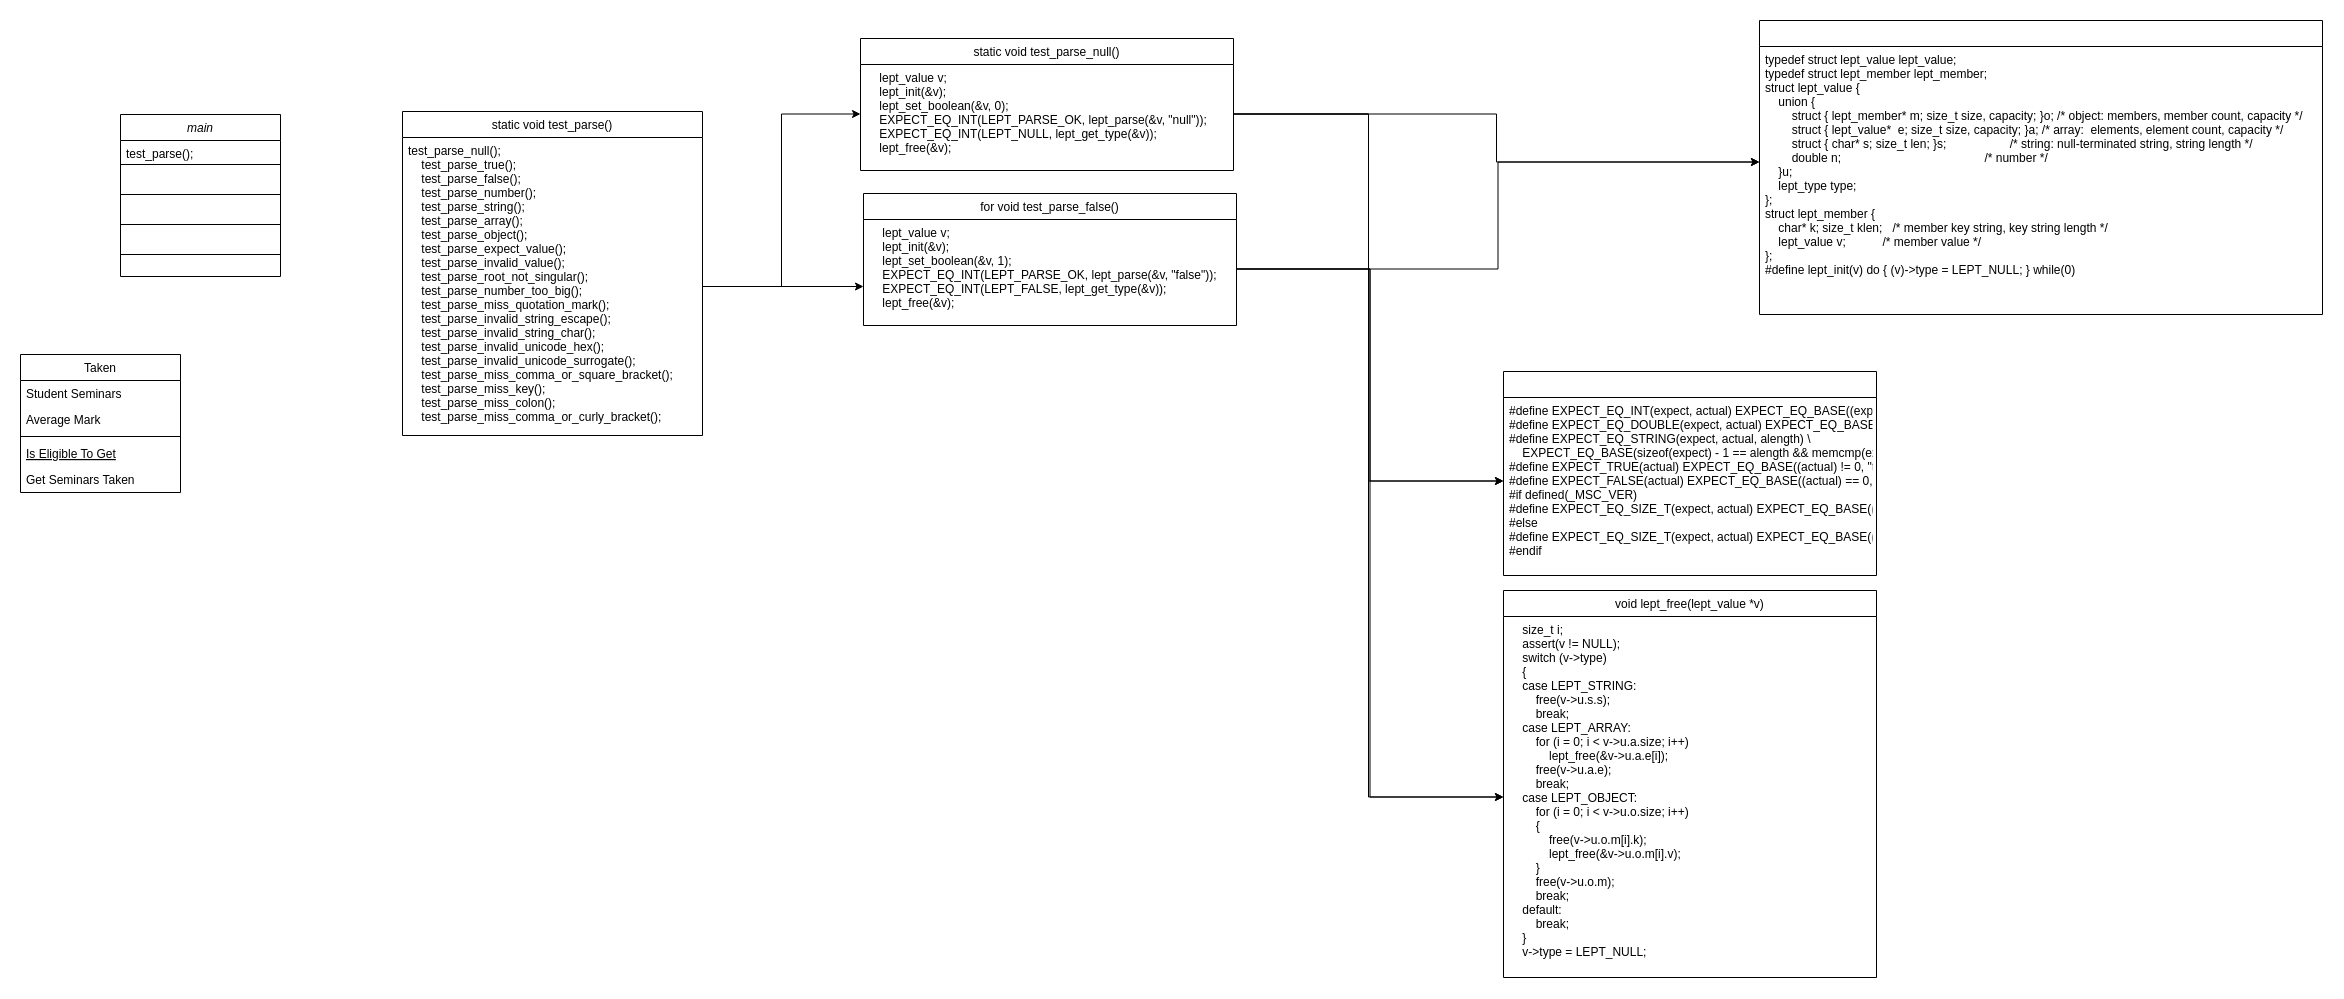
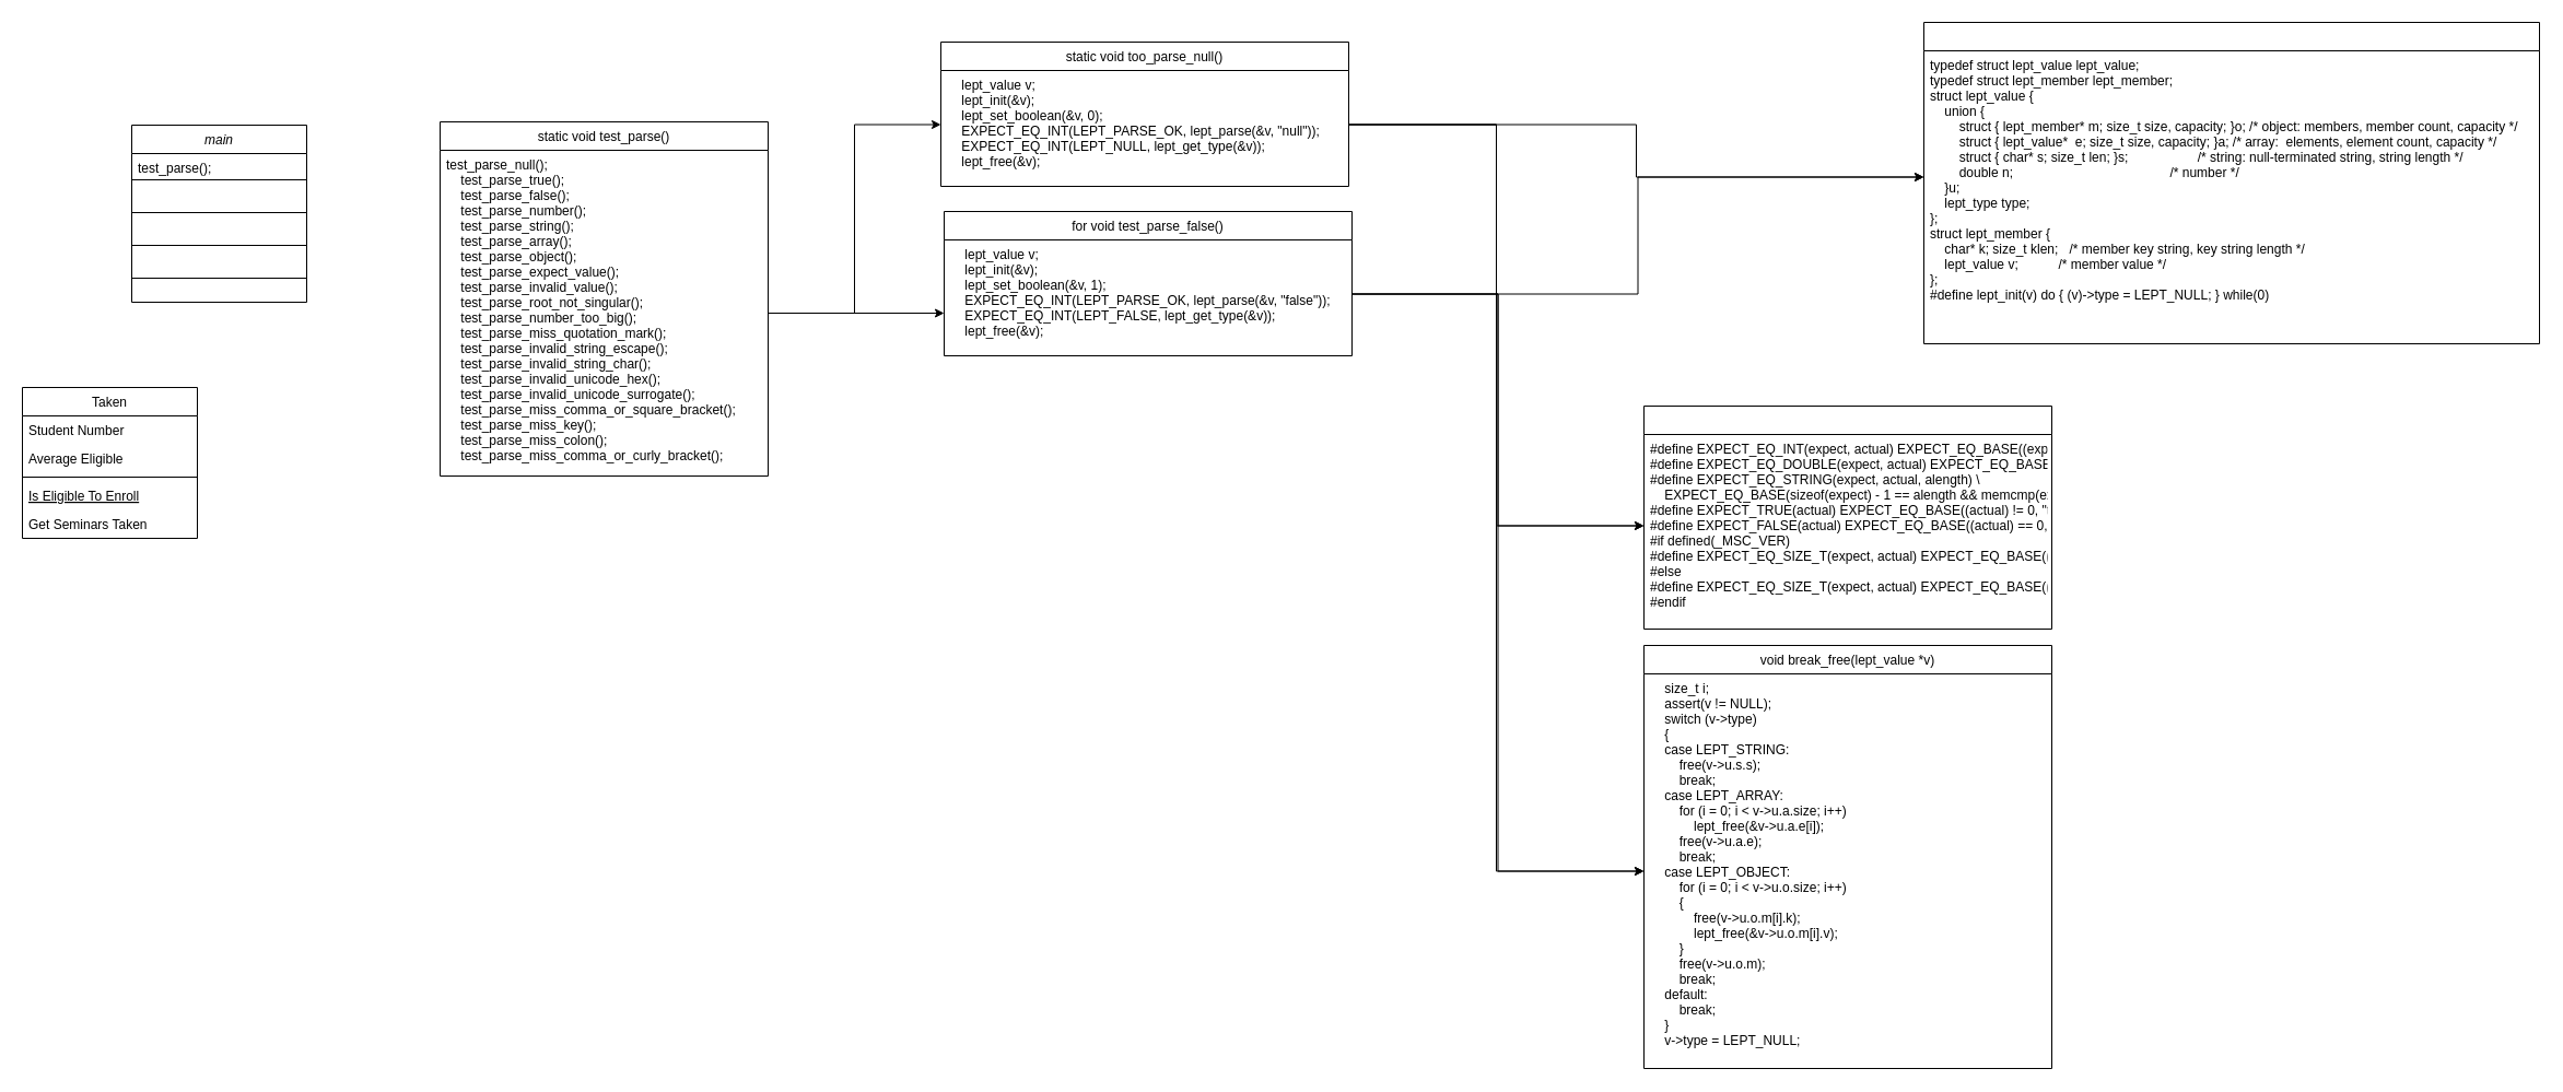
  <mxCell id="0" />
  <mxCell id="1" parent="0" />
  <mxCell id="2" value="main" style="swimlane;fontStyle=2;align=center;verticalAlign=top;childLayout=stackLayout;horizontal=1;startSize=26;horizontalStack=0;resizeParent=1;resizeLast=0;collapsible=1;marginBottom=0;rounded=0;shadow=0;strokeWidth=1;" parent="1" vertex="1"><mxGeometry x="120" y="114" width="160" height="162" as="geometry"><mxRectangle x="230" y="140" width="160" height="26" as="alternateBounds" /></mxGeometry></mxCell>
  <mxCell id="3" value="test_parse();" style="text;align=left;verticalAlign=top;spacingLeft=4;spacingRight=4;overflow=hidden;rotatable=0;points=[[0,0.5],[1,0.5]];portConstraint=eastwest;rounded=0;shadow=0;html=0;" parent="2" vertex="1"><mxGeometry y="26" width="160" height="24" as="geometry" /></mxCell>
  <mxCell id="4" value="&#10;&#10;&#10;" style="text;align=left;verticalAlign=top;spacingLeft=4;spacingRight=4;overflow=hidden;rotatable=0;points=[[0,0.5],[1,0.5]];portConstraint=eastwest;rounded=0;shadow=0;html=0;strokeColor=default;" vertex="1" parent="2"><mxGeometry y="50" width="160" height="30" as="geometry" /></mxCell>
  <mxCell id="5" value="&#10;&#10;&#10;" style="text;align=left;verticalAlign=top;spacingLeft=4;spacingRight=4;overflow=hidden;rotatable=0;points=[[0,0.5],[1,0.5]];portConstraint=eastwest;rounded=0;shadow=0;html=0;strokeColor=default;" parent="2" vertex="1"><mxGeometry y="80" width="160" height="30" as="geometry" /></mxCell>
  <mxCell id="6" value="&#10;&#10;&#10;" style="text;align=left;verticalAlign=top;spacingLeft=4;spacingRight=4;overflow=hidden;rotatable=0;points=[[0,0.5],[1,0.5]];portConstraint=eastwest;rounded=0;shadow=0;html=0;strokeColor=default;" vertex="1" parent="2"><mxGeometry y="110" width="160" height="30" as="geometry" /></mxCell>
  <mxCell id="7" value="Taken" style="swimlane;fontStyle=0;align=center;verticalAlign=top;childLayout=stackLayout;horizontal=1;startSize=26;horizontalStack=0;resizeParent=1;resizeLast=0;collapsible=1;marginBottom=0;rounded=0;shadow=0;strokeWidth=1;" parent="1" vertex="1"><mxGeometry x="20" y="354" width="160" height="138" as="geometry"><mxRectangle x="130" y="380" width="160" height="26" as="alternateBounds" /></mxGeometry></mxCell>
- <mxCell id="8" value="Student Seminars" style="text;align=left;verticalAlign=top;spacingLeft=4;spacingRight=4;overflow=hidden;rotatable=0;points=[[0,0.5],[1,0.5]];portConstraint=eastwest;" parent="7" vertex="1"><mxGeometry y="26" width="160" height="26" as="geometry" /></mxCell>
- <mxCell id="9" value="Average Mark" style="text;align=left;verticalAlign=top;spacingLeft=4;spacingRight=4;overflow=hidden;rotatable=0;points=[[0,0.5],[1,0.5]];portConstraint=eastwest;rounded=0;shadow=0;html=0;" parent="7" vertex="1"><mxGeometry y="52" width="160" height="26" as="geometry" /></mxCell>
+ <mxCell id="8" value="Student Number" style="text;align=left;verticalAlign=top;spacingLeft=4;spacingRight=4;overflow=hidden;rotatable=0;points=[[0,0.5],[1,0.5]];portConstraint=eastwest;" parent="7" vertex="1"><mxGeometry y="26" width="160" height="26" as="geometry" /></mxCell>
+ <mxCell id="9" value="Average Eligible" style="text;align=left;verticalAlign=top;spacingLeft=4;spacingRight=4;overflow=hidden;rotatable=0;points=[[0,0.5],[1,0.5]];portConstraint=eastwest;rounded=0;shadow=0;html=0;" parent="7" vertex="1"><mxGeometry y="52" width="160" height="26" as="geometry" /></mxCell>
  <mxCell id="10" value="" style="line;html=1;strokeWidth=1;align=left;verticalAlign=middle;spacingTop=-1;spacingLeft=3;spacingRight=3;rotatable=0;labelPosition=right;points=[];portConstraint=eastwest;" parent="7" vertex="1"><mxGeometry y="78" width="160" height="8" as="geometry" /></mxCell>
- <mxCell id="11" value="Is Eligible To Get" style="text;align=left;verticalAlign=top;spacingLeft=4;spacingRight=4;overflow=hidden;rotatable=0;points=[[0,0.5],[1,0.5]];portConstraint=eastwest;fontStyle=4" parent="7" vertex="1"><mxGeometry y="86" width="160" height="26" as="geometry" /></mxCell>
+ <mxCell id="11" value="Is Eligible To Enroll" style="text;align=left;verticalAlign=top;spacingLeft=4;spacingRight=4;overflow=hidden;rotatable=0;points=[[0,0.5],[1,0.5]];portConstraint=eastwest;fontStyle=4" parent="7" vertex="1"><mxGeometry y="86" width="160" height="26" as="geometry" /></mxCell>
  <mxCell id="12" value="Get Seminars Taken" style="text;align=left;verticalAlign=top;spacingLeft=4;spacingRight=4;overflow=hidden;rotatable=0;points=[[0,0.5],[1,0.5]];portConstraint=eastwest;" parent="7" vertex="1"><mxGeometry y="112" width="160" height="26" as="geometry" /></mxCell>
  <mxCell id="13" value="static void test_parse()" style="swimlane;fontStyle=0;align=center;verticalAlign=top;childLayout=stackLayout;horizontal=1;startSize=26;horizontalStack=0;resizeParent=1;resizeLast=0;collapsible=1;marginBottom=0;rounded=0;shadow=0;strokeWidth=1;" parent="1" vertex="1"><mxGeometry x="402" y="111" width="300" height="324" as="geometry"><mxRectangle x="550" y="140" width="160" height="26" as="alternateBounds" /></mxGeometry></mxCell>
  <mxCell id="14" value="test_parse_null();&#10;    test_parse_true();&#10;    test_parse_false();&#10;    test_parse_number();&#10;    test_parse_string();&#10;    test_parse_array();&#10;    test_parse_object();&#10;    test_parse_expect_value();&#10;    test_parse_invalid_value();&#10;    test_parse_root_not_singular();&#10;    test_parse_number_too_big();&#10;    test_parse_miss_quotation_mark();&#10;    test_parse_invalid_string_escape();&#10;    test_parse_invalid_string_char();&#10;    test_parse_invalid_unicode_hex();&#10;    test_parse_invalid_unicode_surrogate();&#10;    test_parse_miss_comma_or_square_bracket();&#10;    test_parse_miss_key();&#10;    test_parse_miss_colon();&#10;    test_parse_miss_comma_or_curly_bracket();" style="text;align=left;verticalAlign=top;spacingLeft=4;spacingRight=4;overflow=hidden;rotatable=0;points=[[0,0.5],[1,0.5]];portConstraint=eastwest;" parent="13" vertex="1"><mxGeometry y="26" width="300" height="298" as="geometry" /></mxCell>
- <mxCell id="15" value="static void test_parse_null()" style="swimlane;fontStyle=0;align=center;verticalAlign=top;childLayout=stackLayout;horizontal=1;startSize=26;horizontalStack=0;resizeParent=1;resizeLast=0;collapsible=1;marginBottom=0;rounded=0;shadow=0;strokeWidth=1;" vertex="1" parent="1"><mxGeometry x="860" y="38" width="373" height="132" as="geometry"><mxRectangle x="550" y="140" width="160" height="26" as="alternateBounds" /></mxGeometry></mxCell>
+ <mxCell id="15" value="static void too_parse_null()" style="swimlane;fontStyle=0;align=center;verticalAlign=top;childLayout=stackLayout;horizontal=1;startSize=26;horizontalStack=0;resizeParent=1;resizeLast=0;collapsible=1;marginBottom=0;rounded=0;shadow=0;strokeWidth=1;" vertex="1" parent="1"><mxGeometry x="860" y="38" width="373" height="132" as="geometry"><mxRectangle x="550" y="140" width="160" height="26" as="alternateBounds" /></mxGeometry></mxCell>
  <mxCell id="16" value="    lept_value v;&#10;    lept_init(&amp;v);&#10;    lept_set_boolean(&amp;v, 0);&#10;    EXPECT_EQ_INT(LEPT_PARSE_OK, lept_parse(&amp;v, &quot;null&quot;));&#10;    EXPECT_EQ_INT(LEPT_NULL, lept_get_type(&amp;v));&#10;    lept_free(&amp;v);" style="text;align=left;verticalAlign=top;spacingLeft=4;spacingRight=4;overflow=hidden;rotatable=0;points=[[0,0.5],[1,0.5]];portConstraint=eastwest;" vertex="1" parent="15"><mxGeometry y="26" width="373" height="99" as="geometry" /></mxCell>
  <mxCell id="17" value="for void test_parse_false()" style="swimlane;fontStyle=0;align=center;verticalAlign=top;childLayout=stackLayout;horizontal=1;startSize=26;horizontalStack=0;resizeParent=1;resizeLast=0;collapsible=1;marginBottom=0;rounded=0;shadow=0;strokeWidth=1;" vertex="1" parent="1"><mxGeometry x="863" y="193" width="373" height="132" as="geometry"><mxRectangle x="550" y="140" width="160" height="26" as="alternateBounds" /></mxGeometry></mxCell>
  <mxCell id="18" value="    lept_value v;&#10;    lept_init(&amp;v);&#10;    lept_set_boolean(&amp;v, 1);&#10;    EXPECT_EQ_INT(LEPT_PARSE_OK, lept_parse(&amp;v, &quot;false&quot;));&#10;    EXPECT_EQ_INT(LEPT_FALSE, lept_get_type(&amp;v));&#10;    lept_free(&amp;v);" style="text;align=left;verticalAlign=top;spacingLeft=4;spacingRight=4;overflow=hidden;rotatable=0;points=[[0,0.5],[1,0.5]];portConstraint=eastwest;" vertex="1" parent="17"><mxGeometry y="26" width="373" height="99" as="geometry" /></mxCell>
  <mxCell id="19" value="" style="swimlane;fontStyle=0;align=center;verticalAlign=top;childLayout=stackLayout;horizontal=1;startSize=26;horizontalStack=0;resizeParent=1;resizeLast=0;collapsible=1;marginBottom=0;rounded=0;shadow=0;strokeWidth=1;" vertex="1" parent="1"><mxGeometry x="1759" y="20" width="563" height="294" as="geometry"><mxRectangle x="550" y="140" width="160" height="26" as="alternateBounds" /></mxGeometry></mxCell>
  <mxCell id="20" value="typedef struct lept_value lept_value;&#10;typedef struct lept_member lept_member;&#10;struct lept_value {&#10;    union {&#10;        struct { lept_member* m; size_t size, capacity; }o; /* object: members, member count, capacity */&#10;        struct { lept_value*  e; size_t size, capacity; }a; /* array:  elements, element count, capacity */&#10;        struct { char* s; size_t len; }s;                   /* string: null-terminated string, string length */&#10;        double n;                                           /* number */&#10;    }u;&#10;    lept_type type;&#10;};&#10;struct lept_member {&#10;    char* k; size_t klen;   /* member key string, key string length */&#10;    lept_value v;           /* member value */&#10;};&#10;#define lept_init(v) do { (v)-&gt;type = LEPT_NULL; } while(0)" style="text;align=left;verticalAlign=top;spacingLeft=4;spacingRight=4;overflow=hidden;rotatable=0;points=[[0,0.5],[1,0.5]];portConstraint=eastwest;" vertex="1" parent="19"><mxGeometry y="26" width="563" height="231" as="geometry" /></mxCell>
  <mxCell id="21" style="edgeStyle=orthogonalEdgeStyle;rounded=0;orthogonalLoop=1;jettySize=auto;html=1;exitX=1;exitY=0.5;exitDx=0;exitDy=0;" edge="1" parent="1" source="14" target="16"><mxGeometry relative="1" as="geometry" /></mxCell>
  <mxCell id="22" style="edgeStyle=orthogonalEdgeStyle;rounded=0;orthogonalLoop=1;jettySize=auto;html=1;exitX=1;exitY=0.5;exitDx=0;exitDy=0;" edge="1" parent="1" source="14"><mxGeometry relative="1" as="geometry"><mxPoint x="863" y="286" as="targetPoint" /></mxGeometry></mxCell>
  <mxCell id="23" value="" style="edgeStyle=orthogonalEdgeStyle;rounded=0;orthogonalLoop=1;jettySize=auto;html=1;" edge="1" parent="1" source="16" target="20"><mxGeometry relative="1" as="geometry" /></mxCell>
- <mxCell id="24" value="void lept_free(lept_value *v)" style="swimlane;fontStyle=0;align=center;verticalAlign=top;childLayout=stackLayout;horizontal=1;startSize=26;horizontalStack=0;resizeParent=1;resizeLast=0;collapsible=1;marginBottom=0;rounded=0;shadow=0;strokeWidth=1;" vertex="1" parent="1"><mxGeometry x="1503" y="590" width="373" height="387" as="geometry"><mxRectangle x="550" y="140" width="160" height="26" as="alternateBounds" /></mxGeometry></mxCell>
+ <mxCell id="24" value="void break_free(lept_value *v)" style="swimlane;fontStyle=0;align=center;verticalAlign=top;childLayout=stackLayout;horizontal=1;startSize=26;horizontalStack=0;resizeParent=1;resizeLast=0;collapsible=1;marginBottom=0;rounded=0;shadow=0;strokeWidth=1;" vertex="1" parent="1"><mxGeometry x="1503" y="590" width="373" height="387" as="geometry"><mxRectangle x="550" y="140" width="160" height="26" as="alternateBounds" /></mxGeometry></mxCell>
  <mxCell id="25" value="    size_t i;&#10;    assert(v != NULL);&#10;    switch (v-&gt;type)&#10;    {&#10;    case LEPT_STRING:&#10;        free(v-&gt;u.s.s);&#10;        break;&#10;    case LEPT_ARRAY:&#10;        for (i = 0; i &lt; v-&gt;u.a.size; i++)&#10;            lept_free(&amp;v-&gt;u.a.e[i]);&#10;        free(v-&gt;u.a.e);&#10;        break;&#10;    case LEPT_OBJECT:&#10;        for (i = 0; i &lt; v-&gt;u.o.size; i++)&#10;        {&#10;            free(v-&gt;u.o.m[i].k);&#10;            lept_free(&amp;v-&gt;u.o.m[i].v);&#10;        }&#10;        free(v-&gt;u.o.m);&#10;        break;&#10;    default:&#10;        break;&#10;    }&#10;    v-&gt;type = LEPT_NULL;" style="text;align=left;verticalAlign=top;spacingLeft=4;spacingRight=4;overflow=hidden;rotatable=0;points=[[0,0.5],[1,0.5]];portConstraint=eastwest;" vertex="1" parent="24"><mxGeometry y="26" width="373" height="361" as="geometry" /></mxCell>
  <mxCell id="26" style="edgeStyle=orthogonalEdgeStyle;rounded=0;orthogonalLoop=1;jettySize=auto;html=1;exitX=1;exitY=0.5;exitDx=0;exitDy=0;entryX=0;entryY=0.5;entryDx=0;entryDy=0;" edge="1" parent="1" source="16" target="25"><mxGeometry relative="1" as="geometry" /></mxCell>
  <mxCell id="27" value="" style="swimlane;fontStyle=0;align=center;verticalAlign=top;childLayout=stackLayout;horizontal=1;startSize=26;horizontalStack=0;resizeParent=1;resizeLast=0;collapsible=1;marginBottom=0;rounded=0;shadow=0;strokeWidth=1;" vertex="1" parent="1"><mxGeometry x="1503" y="371" width="373" height="204" as="geometry"><mxRectangle x="550" y="140" width="160" height="26" as="alternateBounds" /></mxGeometry></mxCell>
  <mxCell id="28" value="#define EXPECT_EQ_INT(expect, actual) EXPECT_EQ_BASE((expect) == (actual), expect, actual, &quot;%d&quot;)&#10;#define EXPECT_EQ_DOUBLE(expect, actual) EXPECT_EQ_BASE((expect) == (actual), expect, actual, &quot;%.17g&quot;)&#10;#define EXPECT_EQ_STRING(expect, actual, alength) \&#10;    EXPECT_EQ_BASE(sizeof(expect) - 1 == alength &amp;&amp; memcmp(expect, actual, alength + 1) == 0, expect, actual, &quot;%s&quot;)&#10;#define EXPECT_TRUE(actual) EXPECT_EQ_BASE((actual) != 0, &quot;true&quot;, &quot;false&quot;, &quot;%s&quot;)&#10;#define EXPECT_FALSE(actual) EXPECT_EQ_BASE((actual) == 0, &quot;false&quot;, &quot;true&quot;, &quot;%s&quot;)&#10;#if defined(_MSC_VER)&#10;#define EXPECT_EQ_SIZE_T(expect, actual) EXPECT_EQ_BASE((expect) == (actual), (size_t)expect, (size_t)actual, &quot;%Iu&quot;)&#10;#else&#10;#define EXPECT_EQ_SIZE_T(expect, actual) EXPECT_EQ_BASE((expect) == (actual), (size_t)expect, (size_t)actual, &quot;%zu&quot;)&#10;#endif" style="text;align=left;verticalAlign=top;spacingLeft=4;spacingRight=4;overflow=hidden;rotatable=0;points=[[0,0.5],[1,0.5]];portConstraint=eastwest;" vertex="1" parent="27"><mxGeometry y="26" width="373" height="167" as="geometry" /></mxCell>
  <mxCell id="29" style="edgeStyle=orthogonalEdgeStyle;rounded=0;orthogonalLoop=1;jettySize=auto;html=1;exitX=1;exitY=0.5;exitDx=0;exitDy=0;entryX=0;entryY=0.5;entryDx=0;entryDy=0;" edge="1" parent="1" source="16" target="28"><mxGeometry relative="1" as="geometry"><mxPoint x="1493" y="473" as="targetPoint" /></mxGeometry></mxCell>
  <mxCell id="30" style="edgeStyle=orthogonalEdgeStyle;rounded=0;orthogonalLoop=1;jettySize=auto;html=1;exitX=1;exitY=0.5;exitDx=0;exitDy=0;entryX=0;entryY=0.5;entryDx=0;entryDy=0;" edge="1" parent="1" source="18" target="28"><mxGeometry relative="1" as="geometry" /></mxCell>
  <mxCell id="31" style="edgeStyle=orthogonalEdgeStyle;rounded=0;orthogonalLoop=1;jettySize=auto;html=1;exitX=1;exitY=0.5;exitDx=0;exitDy=0;entryX=0;entryY=0.5;entryDx=0;entryDy=0;" edge="1" parent="1" source="18" target="20"><mxGeometry relative="1" as="geometry" /></mxCell>
  <mxCell id="32" style="edgeStyle=orthogonalEdgeStyle;rounded=0;orthogonalLoop=1;jettySize=auto;html=1;exitX=1;exitY=0.5;exitDx=0;exitDy=0;entryX=0;entryY=0.5;entryDx=0;entryDy=0;" edge="1" parent="1" source="18" target="25"><mxGeometry relative="1" as="geometry" /></mxCell>
